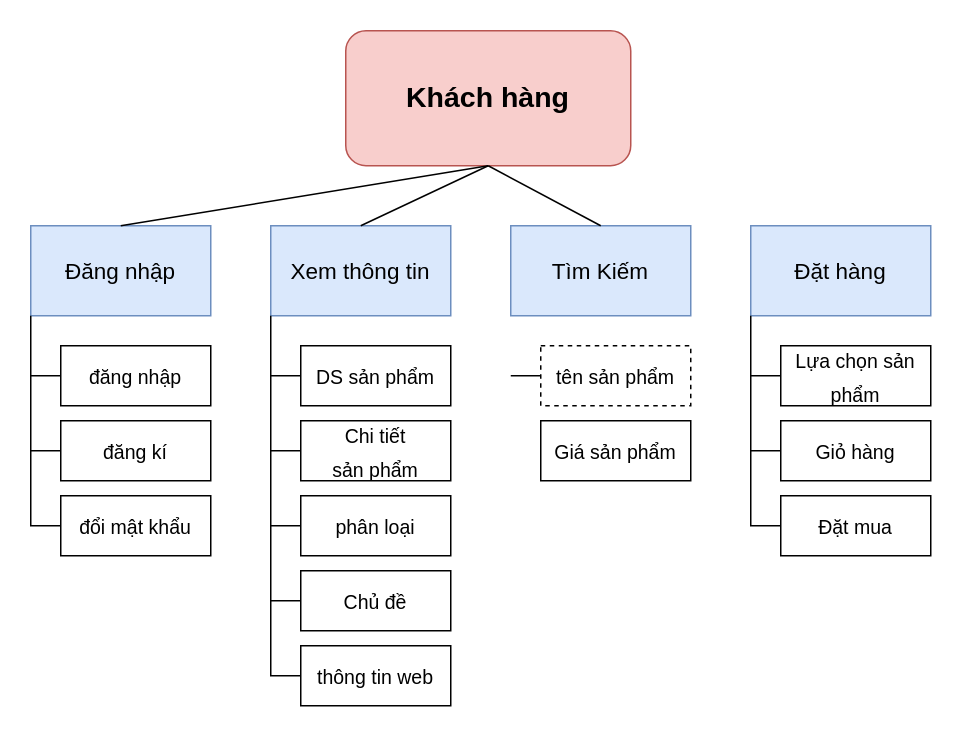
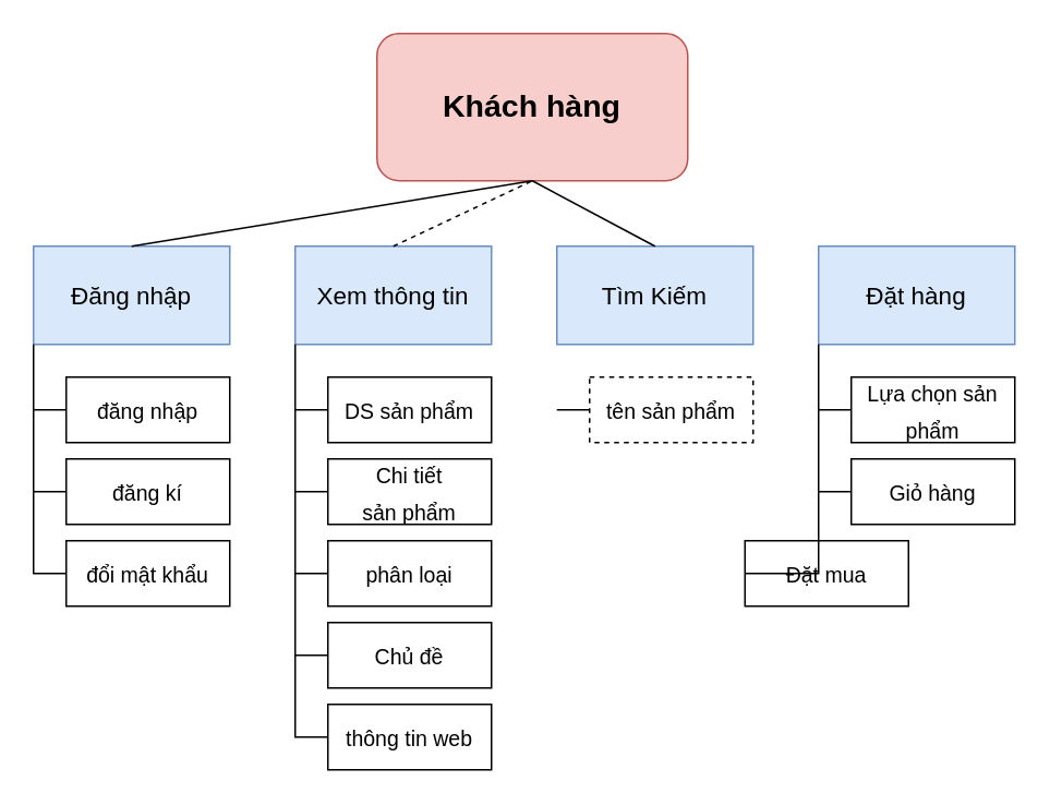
  <mxCell id="0" />
  <mxCell id="1" parent="0" />
  <mxCell id="2" value="&lt;font style=&quot;font-size: 19px&quot;&gt;Khách hàng&lt;/font&gt;" style="rounded=1;whiteSpace=wrap;html=1;fillColor=#f8cecc;strokeColor=#b85450;fontStyle=1" vertex="1" parent="1"><mxGeometry x="230" y="20" width="190" height="90" as="geometry" /></mxCell>
  <mxCell id="3" value="&lt;span style=&quot;font-size: 15px&quot;&gt;Đăng nhập&lt;/span&gt;" style="rounded=0;whiteSpace=wrap;html=1;fillColor=#dae8fc;strokeColor=#6c8ebf;" vertex="1" parent="1"><mxGeometry x="20" y="150" width="120" height="60" as="geometry" /></mxCell>
  <mxCell id="4" value="&lt;span style=&quot;font-size: 15px&quot;&gt;Xem thông tin&lt;/span&gt;" style="rounded=0;whiteSpace=wrap;html=1;fillColor=#dae8fc;strokeColor=#6c8ebf;" vertex="1" parent="1"><mxGeometry x="180" y="150" width="120" height="60" as="geometry" /></mxCell>
  <mxCell id="5" value="&lt;span style=&quot;font-size: 15px&quot;&gt;Tìm Kiếm&lt;/span&gt;" style="rounded=0;whiteSpace=wrap;html=1;fillColor=#dae8fc;strokeColor=#6c8ebf;" vertex="1" parent="1"><mxGeometry x="340" y="150" width="120" height="60" as="geometry" /></mxCell>
  <mxCell id="6" value="&lt;span style=&quot;font-size: 15px&quot;&gt;Đặt hàng&lt;/span&gt;" style="rounded=0;whiteSpace=wrap;html=1;fillColor=#dae8fc;strokeColor=#6c8ebf;" vertex="1" parent="1"><mxGeometry x="500" y="150" width="120" height="60" as="geometry" /></mxCell>
  <mxCell id="7" value="&lt;span style=&quot;font-size: 13px&quot;&gt;đăng nhập&lt;/span&gt;" style="rounded=0;whiteSpace=wrap;html=1;fontSize=19;" vertex="1" parent="1"><mxGeometry x="40" y="230" width="100" height="40" as="geometry" /></mxCell>
  <mxCell id="8" value="&lt;span style=&quot;font-size: 13px&quot;&gt;đăng kí&lt;/span&gt;" style="rounded=0;whiteSpace=wrap;html=1;fontSize=19;" vertex="1" parent="1"><mxGeometry x="40" y="280" width="100" height="40" as="geometry" /></mxCell>
  <mxCell id="9" value="&lt;span style=&quot;font-size: 13px&quot;&gt;đổi mật khẩu&lt;/span&gt;" style="rounded=0;whiteSpace=wrap;html=1;fontSize=19;" vertex="1" parent="1"><mxGeometry x="40" y="330" width="100" height="40" as="geometry" /></mxCell>
  <mxCell id="10" value="&lt;span style=&quot;font-size: 13px&quot;&gt;DS sản phẩm&lt;/span&gt;" style="rounded=0;whiteSpace=wrap;html=1;fontSize=19;" vertex="1" parent="1"><mxGeometry x="200" y="230" width="100" height="40" as="geometry" /></mxCell>
  <mxCell id="11" value="&lt;span style=&quot;font-size: 13px&quot;&gt;Chi tiết &lt;br&gt;sản phẩm&lt;/span&gt;" style="rounded=0;whiteSpace=wrap;html=1;fontSize=19;" vertex="1" parent="1"><mxGeometry x="200" y="280" width="100" height="40" as="geometry" /></mxCell>
  <mxCell id="12" value="&lt;span style=&quot;font-size: 13px&quot;&gt;phân loại&lt;/span&gt;" style="rounded=0;whiteSpace=wrap;html=1;fontSize=19;" vertex="1" parent="1"><mxGeometry x="200" y="330" width="100" height="40" as="geometry" /></mxCell>
  <mxCell id="13" value="&lt;span style=&quot;font-size: 13px&quot;&gt;Chủ đề&lt;/span&gt;" style="rounded=0;whiteSpace=wrap;html=1;fontSize=19;" vertex="1" parent="1"><mxGeometry x="200" y="380" width="100" height="40" as="geometry" /></mxCell>
  <mxCell id="14" value="&lt;span style=&quot;font-size: 13px&quot;&gt;thông tin web&lt;/span&gt;" style="rounded=0;whiteSpace=wrap;html=1;fontSize=19;" vertex="1" parent="1"><mxGeometry x="200" y="430" width="100" height="40" as="geometry" /></mxCell>
  <mxCell id="15" value="&lt;span style=&quot;font-size: 13px&quot;&gt;tên sản phẩm&lt;/span&gt;" style="rounded=0;whiteSpace=wrap;html=1;fontSize=19;dashed=1;" vertex="1" parent="1"><mxGeometry x="360" y="230" width="100" height="40" as="geometry" /></mxCell>
- <mxCell id="16" value="&lt;span style=&quot;font-size: 13px&quot;&gt;Giá sản phẩm&lt;/span&gt;" style="rounded=0;whiteSpace=wrap;html=1;fontSize=19;" vertex="1" parent="1"><mxGeometry x="360" y="280" width="100" height="40" as="geometry" /></mxCell>
  <mxCell id="17" value="&lt;span style=&quot;font-size: 13px&quot;&gt;Lựa chọn sản phẩm&lt;/span&gt;" style="rounded=0;whiteSpace=wrap;html=1;fontSize=19;" vertex="1" parent="1"><mxGeometry x="520" y="230" width="100" height="40" as="geometry" /></mxCell>
  <mxCell id="18" value="&lt;span style=&quot;font-size: 13px&quot;&gt;Giỏ hàng&lt;/span&gt;" style="rounded=0;whiteSpace=wrap;html=1;fontSize=19;" vertex="1" parent="1"><mxGeometry x="520" y="280" width="100" height="40" as="geometry" /></mxCell>
- <mxCell id="19" value="&lt;span style=&quot;font-size: 13px&quot;&gt;Đặt mua&lt;/span&gt;" style="rounded=0;whiteSpace=wrap;html=1;fontSize=19;" vertex="1" parent="1"><mxGeometry x="520" y="330" width="100" height="40" as="geometry" /></mxCell>
+ <mxCell id="19" value="&lt;span style=&quot;font-size: 13px&quot;&gt;Đặt mua&lt;/span&gt;" style="rounded=0;whiteSpace=wrap;html=1;fontSize=19;" vertex="1" parent="1"><mxGeometry x="455" y="330" width="100" height="40" as="geometry" /></mxCell>
  <mxCell id="20" value="" style="endArrow=none;html=1;rounded=0;fontSize=13;entryX=0.5;entryY=1;entryDx=0;entryDy=0;exitX=0.5;exitY=0;exitDx=0;exitDy=0;" edge="1" parent="1" source="3" target="2"><mxGeometry width="50" height="50" relative="1" as="geometry"><mxPoint x="340" y="260" as="sourcePoint" /><mxPoint x="390" y="210" as="targetPoint" /></mxGeometry></mxCell>
- <mxCell id="21" value="" style="endArrow=none;html=1;rounded=0;fontSize=13;entryX=0.5;entryY=1;entryDx=0;entryDy=0;exitX=0.5;exitY=0;exitDx=0;exitDy=0;" edge="1" parent="1" source="4" target="2"><mxGeometry width="50" height="50" relative="1" as="geometry"><mxPoint x="340" y="260" as="sourcePoint" /><mxPoint x="390" y="210" as="targetPoint" /></mxGeometry></mxCell>
+ <mxCell id="21" value="" style="endArrow=none;html=1;rounded=0;fontSize=13;entryX=0.5;entryY=1;entryDx=0;entryDy=0;exitX=0.5;exitY=0;exitDx=0;exitDy=0;dashed=1;" edge="1" parent="1" source="4" target="2"><mxGeometry width="50" height="50" relative="1" as="geometry"><mxPoint x="340" y="260" as="sourcePoint" /><mxPoint x="390" y="210" as="targetPoint" /></mxGeometry></mxCell>
  <mxCell id="22" value="" style="endArrow=none;html=1;rounded=0;fontSize=13;entryX=0.5;entryY=1;entryDx=0;entryDy=0;exitX=0.5;exitY=0;exitDx=0;exitDy=0;" edge="1" parent="1" source="5" target="2"><mxGeometry width="50" height="50" relative="1" as="geometry"><mxPoint x="340" y="260" as="sourcePoint" /><mxPoint x="390" y="210" as="targetPoint" /></mxGeometry></mxCell>
  <mxCell id="23" value="" style="endArrow=none;html=1;rounded=0;fontSize=13;entryX=0;entryY=1;entryDx=0;entryDy=0;exitX=0;exitY=0.5;exitDx=0;exitDy=0;" edge="1" parent="1" source="9" target="3"><mxGeometry width="50" height="50" relative="1" as="geometry"><mxPoint x="340" y="260" as="sourcePoint" /><mxPoint x="390" y="210" as="targetPoint" /><Array as="points"><mxPoint x="20" y="350" /></Array></mxGeometry></mxCell>
  <mxCell id="24" value="" style="endArrow=none;html=1;rounded=0;fontSize=13;entryX=0;entryY=0.5;entryDx=0;entryDy=0;" edge="1" parent="1" target="8"><mxGeometry width="50" height="50" relative="1" as="geometry"><mxPoint x="20" y="300" as="sourcePoint" /><mxPoint x="390" y="210" as="targetPoint" /></mxGeometry></mxCell>
  <mxCell id="25" value="" style="endArrow=none;html=1;rounded=0;fontSize=13;entryX=0;entryY=0.5;entryDx=0;entryDy=0;" edge="1" parent="1" target="7"><mxGeometry width="50" height="50" relative="1" as="geometry"><mxPoint x="20" y="250" as="sourcePoint" /><mxPoint x="50" y="310" as="targetPoint" /></mxGeometry></mxCell>
  <mxCell id="26" value="" style="endArrow=none;html=1;rounded=0;fontSize=13;" edge="1" parent="1" target="15"><mxGeometry width="50" height="50" relative="1" as="geometry"><mxPoint x="340" y="250" as="sourcePoint" /><mxPoint x="390" y="210" as="targetPoint" /></mxGeometry></mxCell>
  <mxCell id="27" value="" style="endArrow=none;html=1;rounded=0;fontSize=13;entryX=0;entryY=1;entryDx=0;entryDy=0;exitX=0;exitY=0.5;exitDx=0;exitDy=0;" edge="1" parent="1" source="14" target="4"><mxGeometry width="50" height="50" relative="1" as="geometry"><mxPoint x="340" y="260" as="sourcePoint" /><mxPoint x="390" y="210" as="targetPoint" /><Array as="points"><mxPoint x="180" y="450" /></Array></mxGeometry></mxCell>
  <mxCell id="28" value="" style="endArrow=none;html=1;rounded=0;fontSize=13;exitX=0;exitY=0.5;exitDx=0;exitDy=0;" edge="1" parent="1" source="10"><mxGeometry width="50" height="50" relative="1" as="geometry"><mxPoint x="340" y="260" as="sourcePoint" /><mxPoint x="180" y="250" as="targetPoint" /></mxGeometry></mxCell>
  <mxCell id="29" value="" style="endArrow=none;html=1;rounded=0;fontSize=13;entryX=0;entryY=0.5;entryDx=0;entryDy=0;" edge="1" parent="1" target="11"><mxGeometry width="50" height="50" relative="1" as="geometry"><mxPoint x="180" y="300" as="sourcePoint" /><mxPoint x="390" y="210" as="targetPoint" /></mxGeometry></mxCell>
  <mxCell id="30" value="" style="endArrow=none;html=1;rounded=0;fontSize=13;entryX=0;entryY=0.5;entryDx=0;entryDy=0;" edge="1" parent="1" target="12"><mxGeometry width="50" height="50" relative="1" as="geometry"><mxPoint x="180" y="350" as="sourcePoint" /><mxPoint x="390" y="210" as="targetPoint" /></mxGeometry></mxCell>
  <mxCell id="31" value="" style="endArrow=none;html=1;rounded=0;fontSize=13;exitX=0;exitY=0.5;exitDx=0;exitDy=0;" edge="1" parent="1" source="13"><mxGeometry width="50" height="50" relative="1" as="geometry"><mxPoint x="340" y="260" as="sourcePoint" /><mxPoint x="180" y="400" as="targetPoint" /></mxGeometry></mxCell>
  <mxCell id="32" value="" style="endArrow=none;html=1;rounded=0;fontSize=13;entryX=0;entryY=1;entryDx=0;entryDy=0;exitX=0;exitY=0.5;exitDx=0;exitDy=0;" edge="1" parent="1" source="19" target="6"><mxGeometry width="50" height="50" relative="1" as="geometry"><mxPoint x="340" y="260" as="sourcePoint" /><mxPoint x="390" y="210" as="targetPoint" /><Array as="points"><mxPoint x="500" y="350" /></Array></mxGeometry></mxCell>
  <mxCell id="33" value="" style="endArrow=none;html=1;rounded=0;fontSize=13;entryX=0;entryY=0.5;entryDx=0;entryDy=0;" edge="1" parent="1" target="17"><mxGeometry width="50" height="50" relative="1" as="geometry"><mxPoint x="500" y="250" as="sourcePoint" /><mxPoint x="390" y="210" as="targetPoint" /></mxGeometry></mxCell>
  <mxCell id="34" value="" style="endArrow=none;html=1;rounded=0;fontSize=13;entryX=0;entryY=0.5;entryDx=0;entryDy=0;" edge="1" parent="1" target="18"><mxGeometry width="50" height="50" relative="1" as="geometry"><mxPoint x="500" y="300" as="sourcePoint" /><mxPoint x="390" y="210" as="targetPoint" /></mxGeometry></mxCell>
